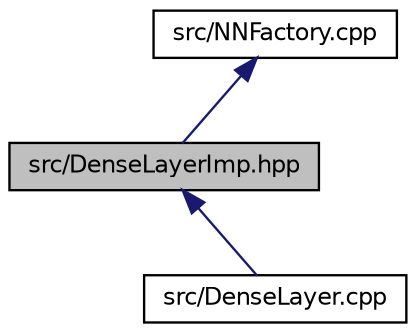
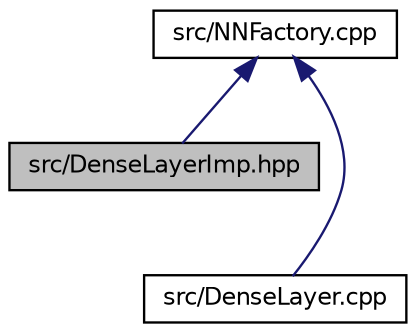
  digraph {
    node [color=black fillcolor=white fontname=Helvetica fontsize=10 shape=record style=filled]
    edge [color=midnightblue dir=back fontname=Helvetica fontsize=10 labelfontname=Helvetica labelfontsize=10 style=solid]
    n1 [fillcolor=grey75 fontcolor=black height=0.2 label="src/DenseLayerImp.hpp" width=0.4]
    n2 [height=0.2 label="src/DenseLayer.cpp" width=0.4]
    n3 [height=0.2 label="src/NNFactory.cpp" width=0.4]
-   n1 -> n2
+   n3 -> n2
    n3 -> n1
  }
